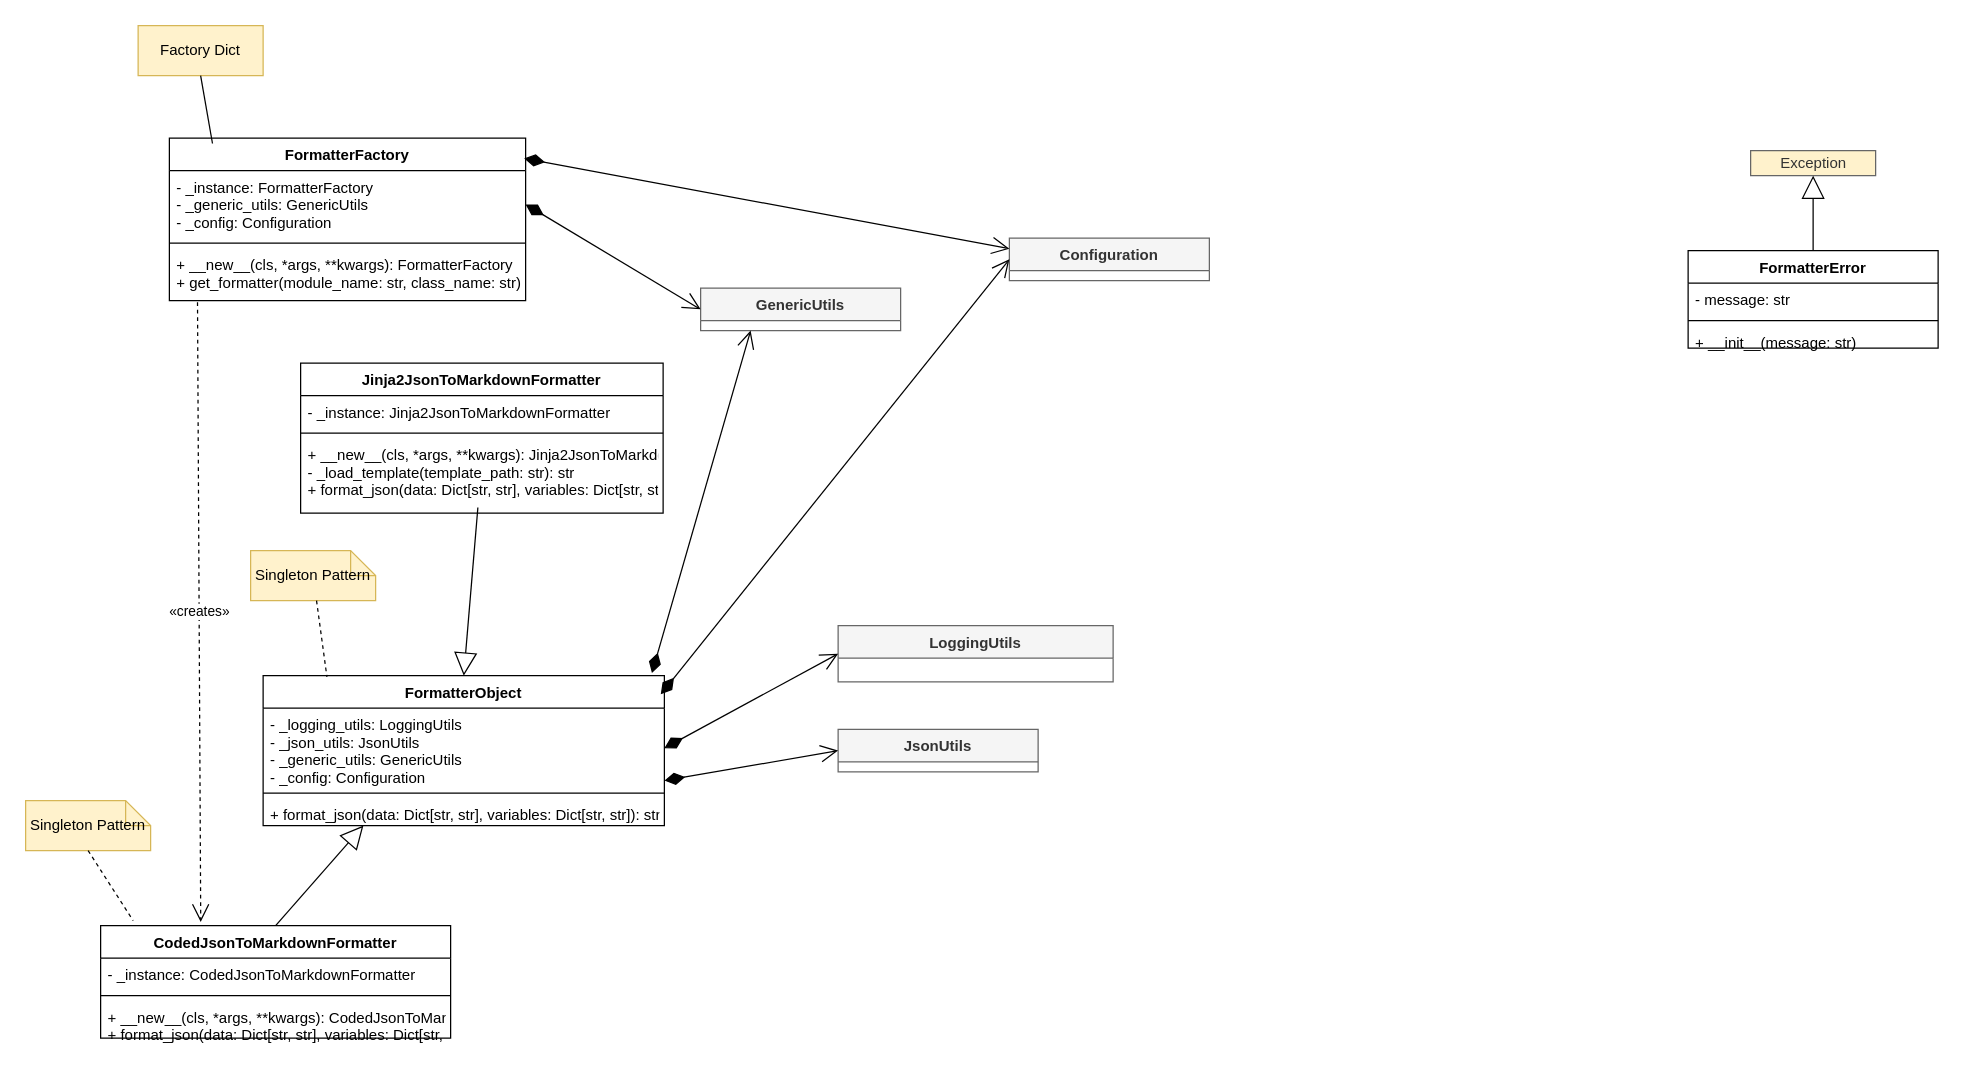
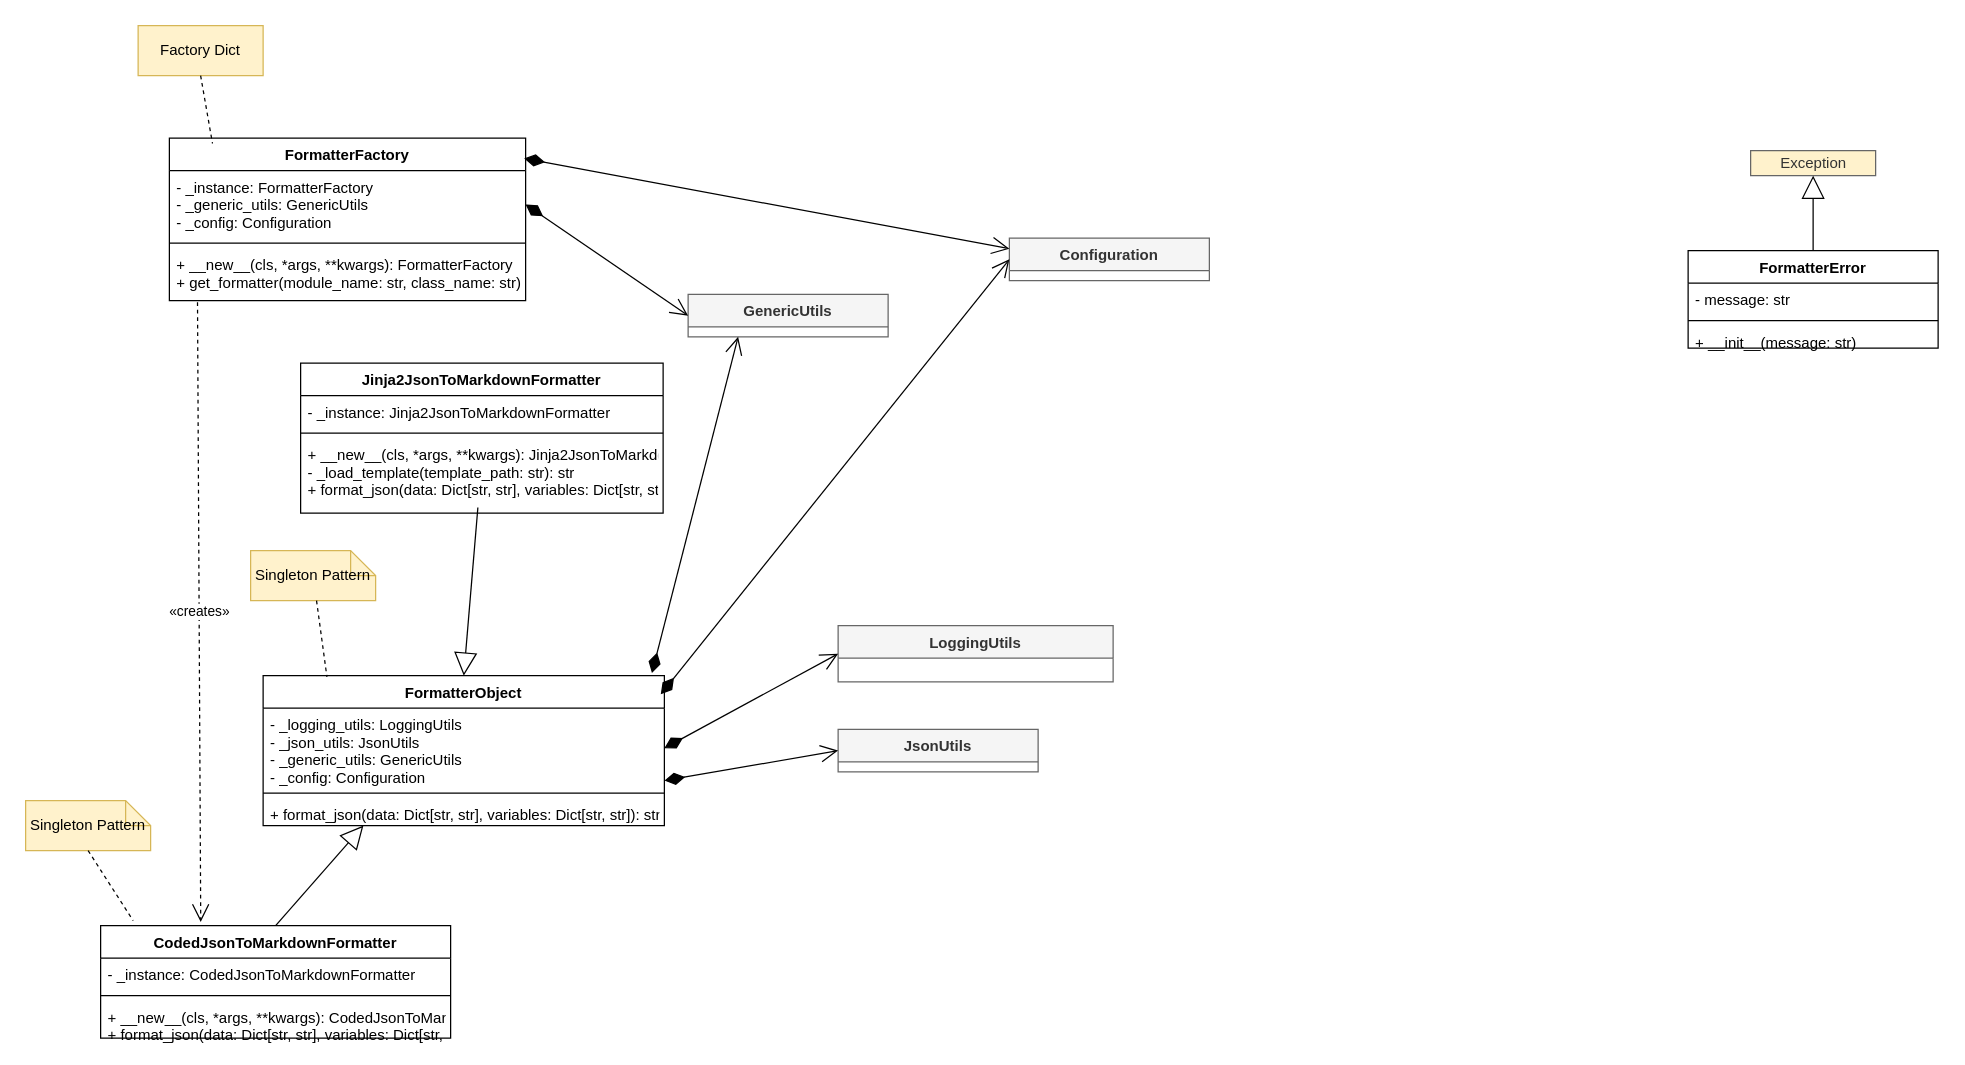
  <mxCell id="0" />
  <mxCell id="1" parent="0" />
  <mxCell id="2" value="Exception" style="html=1;fillColor=#fff2cc;strokeColor=#666666;fontColor=#333333;" parent="1" vertex="1"><mxGeometry x="1400" y="120" width="100" height="20" as="geometry" /></mxCell>
  <mxCell id="3" value="FormatterError" style="swimlane;fontStyle=1;align=center;verticalAlign=top;childLayout=stackLayout;horizontal=1;startSize=26;horizontalStack=0;resizeParent=1;resizeParentMax=0;resizeLast=0;collapsible=1;marginBottom=0;" parent="1" vertex="1"><mxGeometry x="1350" y="200" width="200" height="78" as="geometry" /></mxCell>
  <mxCell id="4" value="- message: str" style="text;strokeColor=none;fillColor=none;align=left;verticalAlign=top;spacingLeft=4;spacingRight=4;overflow=hidden;rotatable=0;points=[[0,0.5],[1,0.5]];portConstraint=eastwest;" parent="3" vertex="1"><mxGeometry y="26" width="200" height="26" as="geometry" /></mxCell>
  <mxCell id="5" value="" style="line;strokeWidth=1;fillColor=none;align=left;verticalAlign=middle;spacingTop=-1;spacingLeft=3;spacingRight=3;rotatable=0;labelPosition=right;points=[];portConstraint=eastwest;strokeColor=inherit;" parent="3" vertex="1"><mxGeometry y="52" width="200" height="8" as="geometry" /></mxCell>
  <mxCell id="6" value="+ __init__(message: str)" style="text;strokeColor=none;fillColor=none;align=left;verticalAlign=top;spacingLeft=4;spacingRight=4;overflow=hidden;rotatable=0;points=[[0,0.5],[1,0.5]];portConstraint=eastwest;" parent="3" vertex="1"><mxGeometry y="60" width="200" height="18" as="geometry" /></mxCell>
  <mxCell id="7" value="FormatterObject" style="swimlane;fontStyle=1;align=center;verticalAlign=top;childLayout=stackLayout;horizontal=1;startSize=26;horizontalStack=0;resizeParent=1;resizeParentMax=0;resizeLast=0;collapsible=1;marginBottom=0;" parent="1" vertex="1"><mxGeometry x="210" y="540" width="321" height="120" as="geometry" /></mxCell>
  <mxCell id="8" value="- _logging_utils: LoggingUtils&#10;- _json_utils: JsonUtils&#10;- _generic_utils: GenericUtils&#10;- _config: Configuration" style="text;strokeColor=none;fillColor=none;align=left;verticalAlign=top;spacingLeft=4;spacingRight=4;overflow=hidden;rotatable=0;points=[[0,0.5],[1,0.5]];portConstraint=eastwest;" parent="7" vertex="1"><mxGeometry y="26" width="321" height="64" as="geometry" /></mxCell>
  <mxCell id="9" value="" style="line;strokeWidth=1;fillColor=none;align=left;verticalAlign=middle;spacingTop=-1;spacingLeft=3;spacingRight=3;rotatable=0;labelPosition=right;points=[];portConstraint=eastwest;strokeColor=inherit;" parent="7" vertex="1"><mxGeometry y="90" width="321" height="8" as="geometry" /></mxCell>
  <mxCell id="10" value="+ format_json(data: Dict[str, str], variables: Dict[str, str]): str" style="text;strokeColor=none;fillColor=none;align=left;verticalAlign=top;spacingLeft=4;spacingRight=4;overflow=hidden;rotatable=0;points=[[0,0.5],[1,0.5]];portConstraint=eastwest;" parent="7" vertex="1"><mxGeometry y="98" width="321" height="22" as="geometry" /></mxCell>
  <mxCell id="11" value="FormatterFactory" style="swimlane;fontStyle=1;align=center;verticalAlign=top;childLayout=stackLayout;horizontal=1;startSize=26;horizontalStack=0;resizeParent=1;resizeParentMax=0;resizeLast=0;collapsible=1;marginBottom=0;" parent="1" vertex="1"><mxGeometry x="135" width="285" height="130" as="geometry" y="110" /></mxCell>
  <mxCell id="12" value="- _instance: FormatterFactory&#10;- _generic_utils: GenericUtils&#10;- _config: Configuration" style="text;strokeColor=none;fillColor=none;align=left;verticalAlign=top;spacingLeft=4;spacingRight=4;overflow=hidden;rotatable=0;points=[[0,0.5],[1,0.5]];portConstraint=eastwest;" parent="11" vertex="1"><mxGeometry y="26" width="285" height="54" as="geometry" /></mxCell>
  <mxCell id="13" value="" style="line;strokeWidth=1;fillColor=none;align=left;verticalAlign=middle;spacingTop=-1;spacingLeft=3;spacingRight=3;rotatable=0;labelPosition=right;points=[];portConstraint=eastwest;strokeColor=inherit;" parent="11" vertex="1"><mxGeometry y="80" width="285" height="8" as="geometry" /></mxCell>
  <mxCell id="14" value="+ __new__(cls, *args, **kwargs): FormatterFactory&#10;+ get_formatter(module_name: str, class_name: str): FormatterObject" style="text;strokeColor=none;fillColor=none;align=left;verticalAlign=top;spacingLeft=4;spacingRight=4;overflow=hidden;rotatable=0;points=[[0,0.5],[1,0.5]];portConstraint=eastwest;" parent="11" vertex="1"><mxGeometry y="88" width="285" height="42" as="geometry" /></mxCell>
  <mxCell id="15" value="CodedJsonToMarkdownFormatter" style="swimlane;fontStyle=1;align=center;verticalAlign=top;childLayout=stackLayout;horizontal=1;startSize=26;horizontalStack=0;resizeParent=1;resizeParentMax=0;resizeLast=0;collapsible=1;marginBottom=0;" parent="1" vertex="1"><mxGeometry x="80" y="740" width="280" height="90" as="geometry" /></mxCell>
  <mxCell id="16" value="- _instance: CodedJsonToMarkdownFormatter" style="text;strokeColor=none;fillColor=none;align=left;verticalAlign=top;spacingLeft=4;spacingRight=4;overflow=hidden;rotatable=0;points=[[0,0.5],[1,0.5]];portConstraint=eastwest;" parent="15" vertex="1"><mxGeometry y="26" width="280" height="26" as="geometry" /></mxCell>
  <mxCell id="17" value="" style="line;strokeWidth=1;fillColor=none;align=left;verticalAlign=middle;spacingTop=-1;spacingLeft=3;spacingRight=3;rotatable=0;labelPosition=right;points=[];portConstraint=eastwest;strokeColor=inherit;" parent="15" vertex="1"><mxGeometry y="52" width="280" height="8" as="geometry" /></mxCell>
  <mxCell id="18" value="+ __new__(cls, *args, **kwargs): CodedJsonToMarkdownFormatter&#10;+ format_json(data: Dict[str, str], variables: Dict[str, str]): str" style="text;strokeColor=none;fillColor=none;align=left;verticalAlign=top;spacingLeft=4;spacingRight=4;overflow=hidden;rotatable=0;points=[[0,0.5],[1,0.5]];portConstraint=eastwest;" parent="15" vertex="1"><mxGeometry y="60" width="280" height="30" as="geometry" /></mxCell>
  <mxCell id="19" value="Jinja2JsonToMarkdownFormatter" style="swimlane;fontStyle=1;align=center;verticalAlign=top;childLayout=stackLayout;horizontal=1;startSize=26;horizontalStack=0;resizeParent=1;resizeParentMax=0;resizeLast=0;collapsible=1;marginBottom=0;" parent="1" vertex="1"><mxGeometry x="240" y="290" width="290" height="120" as="geometry" /></mxCell>
  <mxCell id="20" value="- _instance: Jinja2JsonToMarkdownFormatter" style="text;strokeColor=none;fillColor=none;align=left;verticalAlign=top;spacingLeft=4;spacingRight=4;overflow=hidden;rotatable=0;points=[[0,0.5],[1,0.5]];portConstraint=eastwest;" parent="19" vertex="1"><mxGeometry y="26" width="290" height="26" as="geometry" /></mxCell>
  <mxCell id="21" value="" style="line;strokeWidth=1;fillColor=none;align=left;verticalAlign=middle;spacingTop=-1;spacingLeft=3;spacingRight=3;rotatable=0;labelPosition=right;points=[];portConstraint=eastwest;strokeColor=inherit;" parent="19" vertex="1"><mxGeometry y="52" width="290" height="8" as="geometry" /></mxCell>
  <mxCell id="22" value="+ __new__(cls, *args, **kwargs): Jinja2JsonToMarkdownFormatter&#10;- _load_template(template_path: str): str&#10;+ format_json(data: Dict[str, str], variables: Dict[str, str]): str" style="text;strokeColor=none;fillColor=none;align=left;verticalAlign=top;spacingLeft=4;spacingRight=4;overflow=hidden;rotatable=0;points=[[0,0.5],[1,0.5]];portConstraint=eastwest;" parent="19" vertex="1"><mxGeometry y="60" width="290" height="60" as="geometry" /></mxCell>
  <mxCell id="23" value="Configuration" style="swimlane;fontStyle=1;align=center;verticalAlign=top;childLayout=stackLayout;horizontal=1;startSize=26;horizontalStack=0;resizeParent=1;resizeParentMax=0;resizeLast=0;collapsible=1;marginBottom=0;fillColor=#f5f5f5;strokeColor=#666666;fontColor=#333333;" parent="1" vertex="1"><mxGeometry x="807" y="190" width="160" height="34" as="geometry" /></mxCell>
  <mxCell id="24" value="LoggingUtils" style="swimlane;fontStyle=1;align=center;verticalAlign=top;childLayout=stackLayout;horizontal=1;startSize=26;horizontalStack=0;resizeParent=1;resizeParentMax=0;resizeLast=0;collapsible=1;marginBottom=0;fillColor=#f5f5f5;strokeColor=#666666;fontColor=#333333;" parent="1" vertex="1"><mxGeometry x="670" y="500" width="220" height="45" as="geometry" /></mxCell>
  <mxCell id="25" value="JsonUtils" style="swimlane;fontStyle=1;align=center;verticalAlign=top;childLayout=stackLayout;horizontal=1;startSize=26;horizontalStack=0;resizeParent=1;resizeParentMax=0;resizeLast=0;collapsible=1;marginBottom=0;fillColor=#f5f5f5;strokeColor=#666666;fontColor=#333333;" parent="1" vertex="1"><mxGeometry x="670" y="583" width="160" height="34" as="geometry" /></mxCell>
- <mxCell id="26" value="GenericUtils" style="swimlane;fontStyle=1;align=center;verticalAlign=top;childLayout=stackLayout;horizontal=1;startSize=26;horizontalStack=0;resizeParent=1;resizeParentMax=0;resizeLast=0;collapsible=1;marginBottom=0;fillColor=#f5f5f5;strokeColor=#666666;fontColor=#333333;" parent="1" vertex="1"><mxGeometry x="560" y="230" width="160" height="34" as="geometry" /></mxCell>
+ <mxCell id="26" value="GenericUtils" style="swimlane;fontStyle=1;align=center;verticalAlign=top;childLayout=stackLayout;horizontal=1;startSize=26;horizontalStack=0;resizeParent=1;resizeParentMax=0;resizeLast=0;collapsible=1;marginBottom=0;fillColor=#f5f5f5;strokeColor=#666666;fontColor=#333333;" parent="1" vertex="1"><mxGeometry x="550" y="235" width="160" height="34" as="geometry" /></mxCell>
  <mxCell id="27" value="" style="endArrow=block;endSize=16;endFill=0;html=1;rounded=0;exitX=0.5;exitY=0;exitDx=0;exitDy=0;entryX=0.5;entryY=1;entryDx=0;entryDy=0;noEdgeStyle=1;orthogonal=1;" parent="1" source="3" target="2" edge="1"><mxGeometry width="160" relative="1" as="geometry"><mxPoint x="229" y="159" as="sourcePoint" /><mxPoint x="229" y="129" as="targetPoint" /><Array as="points" /></mxGeometry></mxCell>
  <mxCell id="28" value="" style="endArrow=block;endSize=16;endFill=0;html=1;rounded=0;exitX=0.5;exitY=0;exitDx=0;exitDy=0;entryX=0.25;entryY=1;entryDx=0;entryDy=0;orthogonal=1;" parent="1" source="15" target="7" edge="1"><mxGeometry width="160" relative="1" as="geometry"><mxPoint x="389" y="429" as="sourcePoint" /><mxPoint x="479" y="299" as="targetPoint" /></mxGeometry></mxCell>
  <mxCell id="29" value="" style="endArrow=block;endSize=16;endFill=0;html=1;rounded=0;entryX=0.5;entryY=0;entryDx=0;entryDy=0;orthogonal=1;exitX=0.489;exitY=0.925;exitDx=0;exitDy=0;exitPerimeter=0;" parent="1" source="22" target="7" edge="1"><mxGeometry width="160" relative="1" as="geometry"><mxPoint x="350" y="410" as="sourcePoint" /><mxPoint x="619" y="299" as="targetPoint" /></mxGeometry></mxCell>
  <mxCell id="30" value="" style="endArrow=open;html=1;endSize=12;startArrow=diamondThin;startSize=14;startFill=1;edgeStyle=orthogonalEdgeStyle;rounded=0;exitX=0.991;exitY=0.125;exitDx=0;exitDy=0;entryX=0;entryY=0.5;entryDx=0;entryDy=0;noEdgeStyle=1;orthogonal=1;exitPerimeter=0;" parent="1" source="7" target="23" edge="1"><mxGeometry relative="1" as="geometry"><mxPoint x="699" y="186" as="sourcePoint" /><mxPoint x="729" y="186" as="targetPoint" /><Array as="points" /></mxGeometry></mxCell>
  <mxCell id="31" value="" style="endArrow=open;html=1;endSize=12;startArrow=diamondThin;startSize=14;startFill=1;edgeStyle=orthogonalEdgeStyle;rounded=0;exitX=1;exitY=0.5;exitDx=0;exitDy=0;entryX=0;entryY=0.5;entryDx=0;entryDy=0;noEdgeStyle=1;orthogonal=1;" parent="1" source="8" target="24" edge="1"><mxGeometry relative="1" as="geometry"><mxPoint x="699" y="236" as="sourcePoint" /><mxPoint x="729" y="236" as="targetPoint" /><Array as="points" /></mxGeometry></mxCell>
  <mxCell id="32" value="" style="endArrow=open;html=1;endSize=12;startArrow=diamondThin;startSize=14;startFill=1;edgeStyle=orthogonalEdgeStyle;rounded=0;exitX=1;exitY=0.906;exitDx=0;exitDy=0;entryX=0;entryY=0.5;entryDx=0;entryDy=0;noEdgeStyle=1;orthogonal=1;exitPerimeter=0;" parent="1" source="8" target="25" edge="1"><mxGeometry relative="1" as="geometry"><mxPoint x="699" y="286" as="sourcePoint" /><mxPoint x="729" y="286" as="targetPoint" /><Array as="points" /></mxGeometry></mxCell>
  <mxCell id="33" value="" style="endArrow=open;html=1;endSize=12;startArrow=diamondThin;startSize=14;startFill=1;edgeStyle=orthogonalEdgeStyle;rounded=0;exitX=0.969;exitY=-0.017;exitDx=0;exitDy=0;entryX=0.25;entryY=1;entryDx=0;entryDy=0;noEdgeStyle=1;orthogonal=1;exitPerimeter=0;" parent="1" source="7" target="26" edge="1"><mxGeometry relative="1" as="geometry"><mxPoint x="699" y="336" as="sourcePoint" /><mxPoint x="729" y="336" as="targetPoint" /><Array as="points" /></mxGeometry></mxCell>
  <mxCell id="34" value="" style="endArrow=open;html=1;endSize=12;startArrow=diamondThin;startSize=14;startFill=1;edgeStyle=orthogonalEdgeStyle;rounded=0;exitX=0.996;exitY=0.125;exitDx=0;exitDy=0;entryX=0;entryY=0.25;entryDx=0;entryDy=0;noEdgeStyle=1;orthogonal=1;exitPerimeter=0;" parent="1" source="11" target="23" edge="1"><mxGeometry relative="1" as="geometry"><mxPoint x="419" y="342" as="sourcePoint" /><mxPoint x="809" y="209" as="targetPoint" /><Array as="points" /></mxGeometry></mxCell>
  <mxCell id="35" value="" style="endArrow=open;html=1;endSize=12;startArrow=diamondThin;startSize=14;startFill=1;edgeStyle=orthogonalEdgeStyle;rounded=0;exitX=1;exitY=0.5;exitDx=0;exitDy=0;entryX=0;entryY=0.5;entryDx=0;entryDy=0;noEdgeStyle=1;orthogonal=1;" parent="1" source="12" target="26" edge="1"><mxGeometry relative="1" as="geometry"><mxPoint x="419" y="342" as="sourcePoint" /><mxPoint x="729" y="336" as="targetPoint" /><Array as="points" /></mxGeometry></mxCell>
  <mxCell id="36" value="«creates»" style="endArrow=open;endSize=12;dashed=1;html=1;rounded=0;entryX=0.286;entryY=-0.033;entryDx=0;entryDy=0;orthogonal=1;entryPerimeter=0;exitX=0.079;exitY=1.031;exitDx=0;exitDy=0;exitPerimeter=0;" parent="1" source="14" target="15" edge="1"><mxGeometry width="160" relative="1" as="geometry"><mxPoint x="269" y="419" as="sourcePoint" /><mxPoint x="429" y="419" as="targetPoint" /></mxGeometry></mxCell>
  <mxCell id="37" value="Singleton Pattern" style="shape=note;size=20;whiteSpace=wrap;html=1;fillColor=#fff2cc;strokeColor=#d6b656;" parent="1" vertex="1"><mxGeometry x="20" y="640" width="100" height="40" as="geometry" /></mxCell>
  <mxCell id="38" value="" style="endArrow=none;dashed=1;html=1;rounded=0;exitX=0.5;exitY=1;exitDx=0;exitDy=0;exitPerimeter=0;noEdgeStyle=1;orthogonal=1;entryX=0.093;entryY=-0.044;entryDx=0;entryDy=0;entryPerimeter=0;" parent="1" source="37" target="15" edge="1"><mxGeometry width="50" height="50" relative="1" as="geometry"><mxPoint x="239" y="469" as="sourcePoint" /><mxPoint x="80" y="570" as="targetPoint" /><Array as="points" /></mxGeometry></mxCell>
  <mxCell id="39" value="Factory Dict" style="shape=note;size=0;whiteSpace=wrap;html=1;fillColor=#fff2cc;strokeColor=#d6b656;" parent="1" vertex="1"><mxGeometry x="110" y="20" width="100" height="40" as="geometry" /></mxCell>
- <mxCell id="40" value="" style="endArrow=none;dashed=0;html=1;rounded=0;exitX=0.5;exitY=1;exitDx=0;exitDy=0;exitPerimeter=0;entryX=0.121;entryY=0.033;entryDx=0;entryDy=0;noEdgeStyle=1;orthogonal=1;entryPerimeter=0;" parent="1" source="39" target="11" edge="1"><mxGeometry width="50" height="50" relative="1" as="geometry"><mxPoint x="239" y="269" as="sourcePoint" /><mxPoint x="289" y="219" as="targetPoint" /><Array as="points" /></mxGeometry></mxCell>
+ <mxCell id="40" value="" style="endArrow=none;dashed=1;html=1;rounded=0;exitX=0.5;exitY=1;exitDx=0;exitDy=0;exitPerimeter=0;entryX=0.121;entryY=0.033;entryDx=0;entryDy=0;noEdgeStyle=1;orthogonal=1;entryPerimeter=0;" parent="1" source="39" target="11" edge="1"><mxGeometry width="50" height="50" relative="1" as="geometry"><mxPoint x="239" y="269" as="sourcePoint" /><mxPoint x="289" y="219" as="targetPoint" /><Array as="points" /></mxGeometry></mxCell>
  <mxCell id="41" value="Singleton Pattern" style="shape=note;size=20;whiteSpace=wrap;html=1;fillColor=#fff2cc;strokeColor=#d6b656;" parent="1" vertex="1"><mxGeometry x="200" y="440" width="100" height="40" as="geometry" /></mxCell>
  <mxCell id="42" style="rounded=0;orthogonalLoop=1;jettySize=auto;html=1;entryX=0.159;entryY=0.008;entryDx=0;entryDy=0;entryPerimeter=0;dashed=1;endArrow=none;startFill=0;" parent="1" source="41" target="7" edge="1"><mxGeometry relative="1" as="geometry" /></mxCell>
